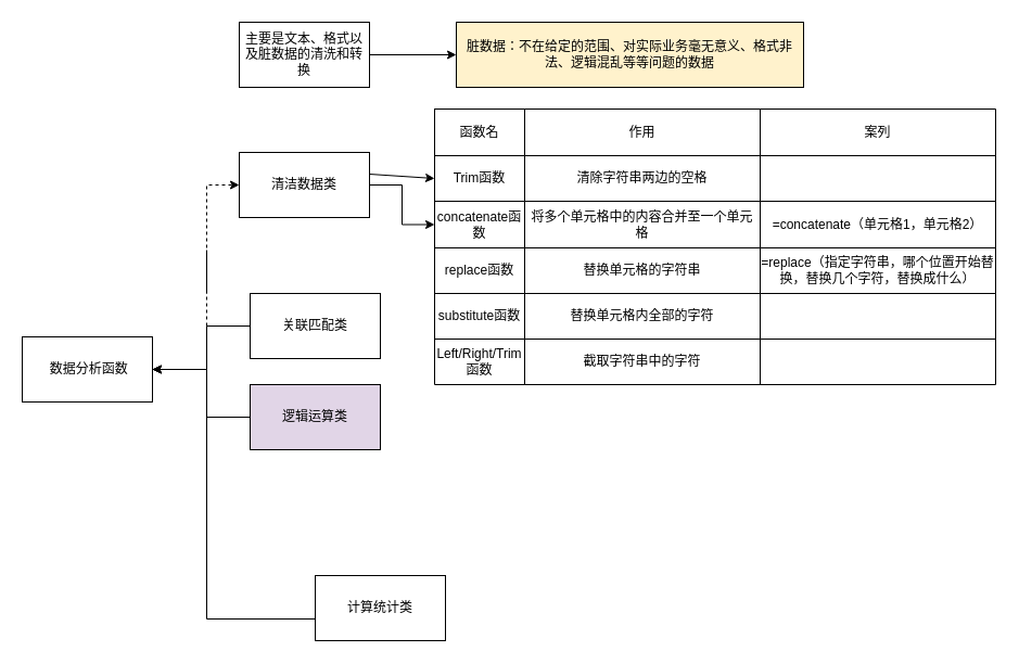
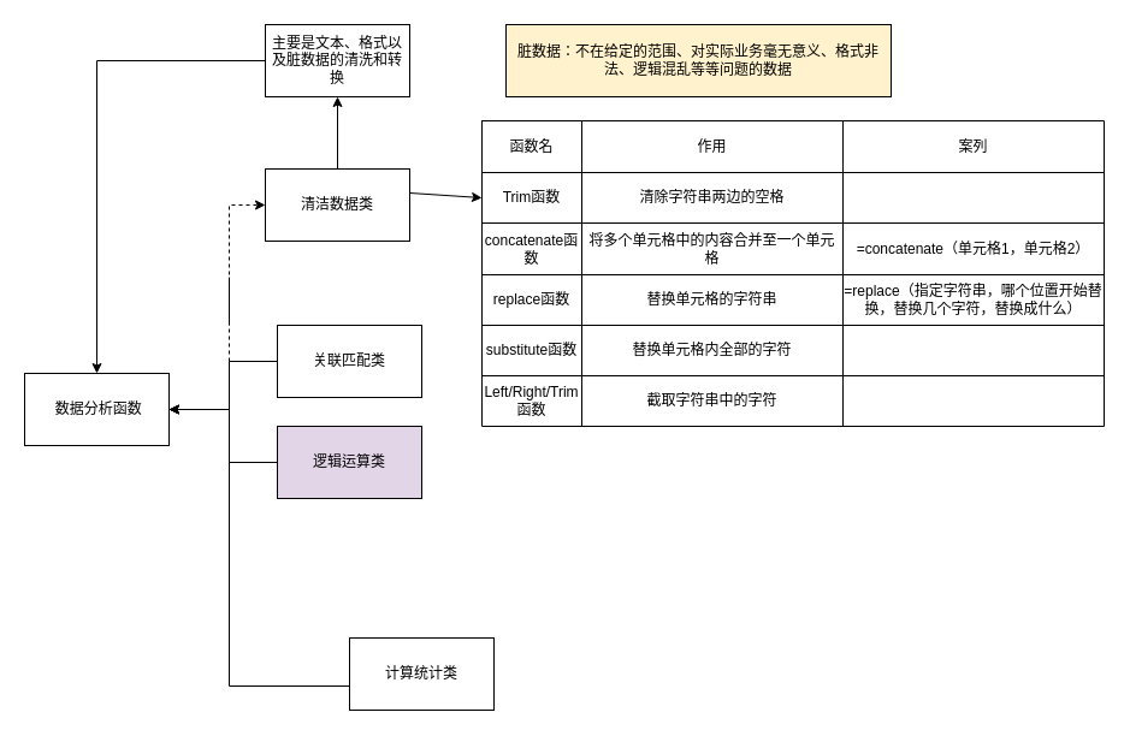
  <mxCell id="0" />
  <mxCell id="1" parent="0" />
  <mxCell id="2" value="" style="edgeStyle=orthogonalEdgeStyle;rounded=0;orthogonalLoop=1;jettySize=auto;html=1;dashed=1;" edge="1" parent="1" source="3" target="5"><mxGeometry relative="1" as="geometry"><Array as="points"><mxPoint x="190" y="340" /><mxPoint x="190" y="170" /></Array></mxGeometry></mxCell>
  <mxCell id="3" value="&amp;nbsp;数据分析函数" style="rounded=0;whiteSpace=wrap;html=1;" vertex="1" parent="1"><mxGeometry x="20" y="310" width="120" height="60" as="geometry" /></mxCell>
- <mxCell id="4" value="" style="edgeStyle=orthogonalEdgeStyle;rounded=0;orthogonalLoop=1;jettySize=auto;html=1;" edge="1" parent="1" source="5" target="26"><mxGeometry relative="1" as="geometry" /></mxCell>
+ <mxCell id="4" value="" style="edgeStyle=orthogonalEdgeStyle;rounded=0;orthogonalLoop=1;jettySize=auto;html=1;" edge="1" parent="1" source="5" target="14"><mxGeometry relative="1" as="geometry" /></mxCell>
  <mxCell id="5" value="清洁数据类" style="whiteSpace=wrap;html=1;rounded=0;" vertex="1" parent="1"><mxGeometry x="220" y="140" width="120" height="60" as="geometry" /></mxCell>
  <mxCell id="6" value="" style="endArrow=none;html=1;" edge="1" parent="1"><mxGeometry width="50" height="50" relative="1" as="geometry"><mxPoint x="190" y="270" as="sourcePoint" /><mxPoint x="190" y="230" as="targetPoint" /></mxGeometry></mxCell>
  <mxCell id="7" value="" style="edgeStyle=orthogonalEdgeStyle;rounded=0;orthogonalLoop=1;jettySize=auto;html=1;" edge="1" parent="1" source="8" target="3"><mxGeometry relative="1" as="geometry"><Array as="points"><mxPoint x="190" y="300" /><mxPoint x="190" y="340" /></Array></mxGeometry></mxCell>
  <mxCell id="8" value="关联匹配类" style="rounded=0;whiteSpace=wrap;html=1;" vertex="1" parent="1"><mxGeometry x="230" y="270" width="120" height="60" as="geometry" /></mxCell>
  <mxCell id="9" value="" style="edgeStyle=orthogonalEdgeStyle;rounded=0;orthogonalLoop=1;jettySize=auto;html=1;" edge="1" parent="1" source="10" target="3"><mxGeometry relative="1" as="geometry"><Array as="points"><mxPoint x="190" y="384" /><mxPoint x="190" y="340" /></Array></mxGeometry></mxCell>
  <mxCell id="10" value="逻辑运算类" style="rounded=0;whiteSpace=wrap;html=1;fillColor=#e1d5e7;" vertex="1" parent="1"><mxGeometry x="230" y="354" width="120" height="60" as="geometry" /></mxCell>
  <mxCell id="11" value="" style="edgeStyle=orthogonalEdgeStyle;rounded=0;orthogonalLoop=1;jettySize=auto;html=1;" edge="1" parent="1" source="12" target="3"><mxGeometry relative="1" as="geometry"><Array as="points"><mxPoint x="190" y="570" /><mxPoint x="190" y="340" /></Array></mxGeometry></mxCell>
  <mxCell id="12" value="计算统计类" style="rounded=0;whiteSpace=wrap;html=1;" vertex="1" parent="1"><mxGeometry x="290" y="530" width="120" height="60" as="geometry" /></mxCell>
- <mxCell id="13" value="" style="edgeStyle=orthogonalEdgeStyle;rounded=0;orthogonalLoop=1;jettySize=auto;html=1;" edge="1" parent="1" source="14" target="15"><mxGeometry relative="1" as="geometry" /></mxCell>
+ <mxCell id="13" value="" style="edgeStyle=orthogonalEdgeStyle;rounded=0;orthogonalLoop=1;jettySize=auto;html=1;" edge="1" parent="1" source="14" target="3"><mxGeometry relative="1" as="geometry" /></mxCell>
  <mxCell id="14" value="主要是文本、格式以及脏数据的清洗和转换" style="whiteSpace=wrap;html=1;rounded=0;" vertex="1" parent="1"><mxGeometry x="220" y="20" width="120" height="60" as="geometry" /></mxCell>
  <mxCell id="15" value="脏数据：不在给定的范围、对实际业务毫无意义、格式非法、逻辑混乱等等问题的数据" style="whiteSpace=wrap;html=1;rounded=0;fillColor=#fff2cc;" vertex="1" parent="1"><mxGeometry x="420" y="20" width="320" height="60" as="geometry" /></mxCell>
  <mxCell id="16" value="" style="shape=table;html=1;whiteSpace=wrap;startSize=0;container=1;collapsible=0;childLayout=tableLayout;" vertex="1" parent="1"><mxGeometry x="400" y="100" width="517" height="254" as="geometry" /></mxCell>
  <mxCell id="17" value="" style="shape=partialRectangle;html=1;whiteSpace=wrap;collapsible=0;dropTarget=0;pointerEvents=0;fillColor=none;top=0;left=0;bottom=0;right=0;points=[[0,0.5],[1,0.5]];portConstraint=eastwest;" vertex="1" parent="16"><mxGeometry width="517" height="43" as="geometry" /></mxCell>
  <mxCell id="18" value="函数名" style="shape=partialRectangle;html=1;whiteSpace=wrap;connectable=0;overflow=hidden;fillColor=none;top=0;left=0;bottom=0;right=0;" vertex="1" parent="17"><mxGeometry width="83" height="43" as="geometry" /></mxCell>
  <mxCell id="19" value="作用" style="shape=partialRectangle;html=1;whiteSpace=wrap;connectable=0;overflow=hidden;fillColor=none;top=0;left=0;bottom=0;right=0;" vertex="1" parent="17"><mxGeometry x="83" width="217" height="43" as="geometry" /></mxCell>
  <mxCell id="20" value="案列" style="shape=partialRectangle;html=1;whiteSpace=wrap;connectable=0;overflow=hidden;fillColor=none;top=0;left=0;bottom=0;right=0;" vertex="1" parent="17"><mxGeometry x="300" width="217" height="43" as="geometry" /></mxCell>
  <mxCell id="21" value="" style="shape=partialRectangle;html=1;whiteSpace=wrap;collapsible=0;dropTarget=0;pointerEvents=0;fillColor=none;top=0;left=0;bottom=0;right=0;points=[[0,0.5],[1,0.5]];portConstraint=eastwest;" vertex="1" parent="16"><mxGeometry y="43" width="517" height="42" as="geometry" /></mxCell>
  <mxCell id="22" value="Trim函数" style="shape=partialRectangle;html=1;whiteSpace=wrap;connectable=0;overflow=hidden;fillColor=none;top=0;left=0;bottom=0;right=0;" vertex="1" parent="21"><mxGeometry width="83" height="42" as="geometry" /></mxCell>
  <mxCell id="23" value="清除字符串两边的空格" style="shape=partialRectangle;html=1;whiteSpace=wrap;connectable=0;overflow=hidden;fillColor=none;top=0;left=0;bottom=0;right=0;" vertex="1" parent="21"><mxGeometry x="83" width="217" height="42" as="geometry" /></mxCell>
  <mxCell id="24" style="shape=partialRectangle;html=1;whiteSpace=wrap;connectable=0;overflow=hidden;fillColor=none;top=0;left=0;bottom=0;right=0;" vertex="1" parent="21"><mxGeometry x="300" width="217" height="42" as="geometry" /></mxCell>
  <mxCell id="25" value="" style="shape=partialRectangle;html=1;whiteSpace=wrap;collapsible=0;dropTarget=0;pointerEvents=0;fillColor=none;top=0;left=0;bottom=0;right=0;points=[[0,0.5],[1,0.5]];portConstraint=eastwest;" vertex="1" parent="16"><mxGeometry y="85" width="517" height="43" as="geometry" /></mxCell>
  <mxCell id="26" value="concatenate函数" style="shape=partialRectangle;html=1;whiteSpace=wrap;connectable=0;overflow=hidden;fillColor=none;top=0;left=0;bottom=0;right=0;" vertex="1" parent="25"><mxGeometry width="83" height="43" as="geometry" /></mxCell>
  <mxCell id="27" value="将多个单元格中的内容合并至一个单元格" style="shape=partialRectangle;html=1;whiteSpace=wrap;connectable=0;overflow=hidden;fillColor=none;top=0;left=0;bottom=0;right=0;" vertex="1" parent="25"><mxGeometry x="83" width="217" height="43" as="geometry" /></mxCell>
  <mxCell id="28" value="=concatenate（单元格1，单元格2）" style="shape=partialRectangle;html=1;whiteSpace=wrap;connectable=0;overflow=hidden;fillColor=none;top=0;left=0;bottom=0;right=0;" vertex="1" parent="25"><mxGeometry x="300" width="217" height="43" as="geometry" /></mxCell>
  <mxCell id="29" value="" style="shape=partialRectangle;html=1;whiteSpace=wrap;collapsible=0;dropTarget=0;pointerEvents=0;fillColor=none;top=0;left=0;bottom=0;right=0;points=[[0,0.5],[1,0.5]];portConstraint=eastwest;" vertex="1" parent="16"><mxGeometry y="128" width="517" height="42" as="geometry" /></mxCell>
  <mxCell id="30" value="replace函数" style="shape=partialRectangle;html=1;whiteSpace=wrap;connectable=0;overflow=hidden;fillColor=none;top=0;left=0;bottom=0;right=0;" vertex="1" parent="29"><mxGeometry width="83" height="42" as="geometry" /></mxCell>
  <mxCell id="31" value="替换单元格的字符串" style="shape=partialRectangle;html=1;whiteSpace=wrap;connectable=0;overflow=hidden;fillColor=none;top=0;left=0;bottom=0;right=0;" vertex="1" parent="29"><mxGeometry x="83" width="217" height="42" as="geometry" /></mxCell>
  <mxCell id="32" value="=replace（指定字符串，哪个位置开始替换，替换几个字符，替换成什么）" style="shape=partialRectangle;html=1;whiteSpace=wrap;connectable=0;overflow=hidden;fillColor=none;top=0;left=0;bottom=0;right=0;" vertex="1" parent="29"><mxGeometry x="300" width="217" height="42" as="geometry" /></mxCell>
  <mxCell id="33" style="shape=partialRectangle;html=1;whiteSpace=wrap;collapsible=0;dropTarget=0;pointerEvents=0;fillColor=none;top=0;left=0;bottom=0;right=0;points=[[0,0.5],[1,0.5]];portConstraint=eastwest;" vertex="1" parent="16"><mxGeometry y="170" width="517" height="42" as="geometry" /></mxCell>
  <mxCell id="34" value="substitute函数" style="shape=partialRectangle;html=1;whiteSpace=wrap;connectable=0;overflow=hidden;fillColor=none;top=0;left=0;bottom=0;right=0;" vertex="1" parent="33"><mxGeometry width="83" height="42" as="geometry" /></mxCell>
  <mxCell id="35" value="替换单元格内全部的字符" style="shape=partialRectangle;html=1;whiteSpace=wrap;connectable=0;overflow=hidden;fillColor=none;top=0;left=0;bottom=0;right=0;" vertex="1" parent="33"><mxGeometry x="83" width="217" height="42" as="geometry" /></mxCell>
  <mxCell id="36" style="shape=partialRectangle;html=1;whiteSpace=wrap;connectable=0;overflow=hidden;fillColor=none;top=0;left=0;bottom=0;right=0;" vertex="1" parent="33"><mxGeometry x="300" width="217" height="42" as="geometry" /></mxCell>
  <mxCell id="37" style="shape=partialRectangle;html=1;whiteSpace=wrap;collapsible=0;dropTarget=0;pointerEvents=0;fillColor=none;top=0;left=0;bottom=0;right=0;points=[[0,0.5],[1,0.5]];portConstraint=eastwest;" vertex="1" parent="16"><mxGeometry y="212" width="517" height="42" as="geometry" /></mxCell>
  <mxCell id="38" value="Left/Right/Trim函数" style="shape=partialRectangle;html=1;whiteSpace=wrap;connectable=0;overflow=hidden;fillColor=none;top=0;left=0;bottom=0;right=0;" vertex="1" parent="37"><mxGeometry width="83" height="42" as="geometry" /></mxCell>
  <mxCell id="39" value="截取字符串中的字符" style="shape=partialRectangle;html=1;whiteSpace=wrap;connectable=0;overflow=hidden;fillColor=none;top=0;left=0;bottom=0;right=0;" vertex="1" parent="37"><mxGeometry x="83" width="217" height="42" as="geometry" /></mxCell>
  <mxCell id="40" style="shape=partialRectangle;html=1;whiteSpace=wrap;connectable=0;overflow=hidden;fillColor=none;top=0;left=0;bottom=0;right=0;" vertex="1" parent="37"><mxGeometry x="300" width="217" height="42" as="geometry" /></mxCell>
  <mxCell id="41" value="" style="endArrow=classic;html=1;entryX=0;entryY=0.5;entryDx=0;entryDy=0;" edge="1" parent="1" target="21"><mxGeometry width="50" height="50" relative="1" as="geometry"><mxPoint x="340" y="160" as="sourcePoint" /><mxPoint x="420" y="130" as="targetPoint" /></mxGeometry></mxCell>
